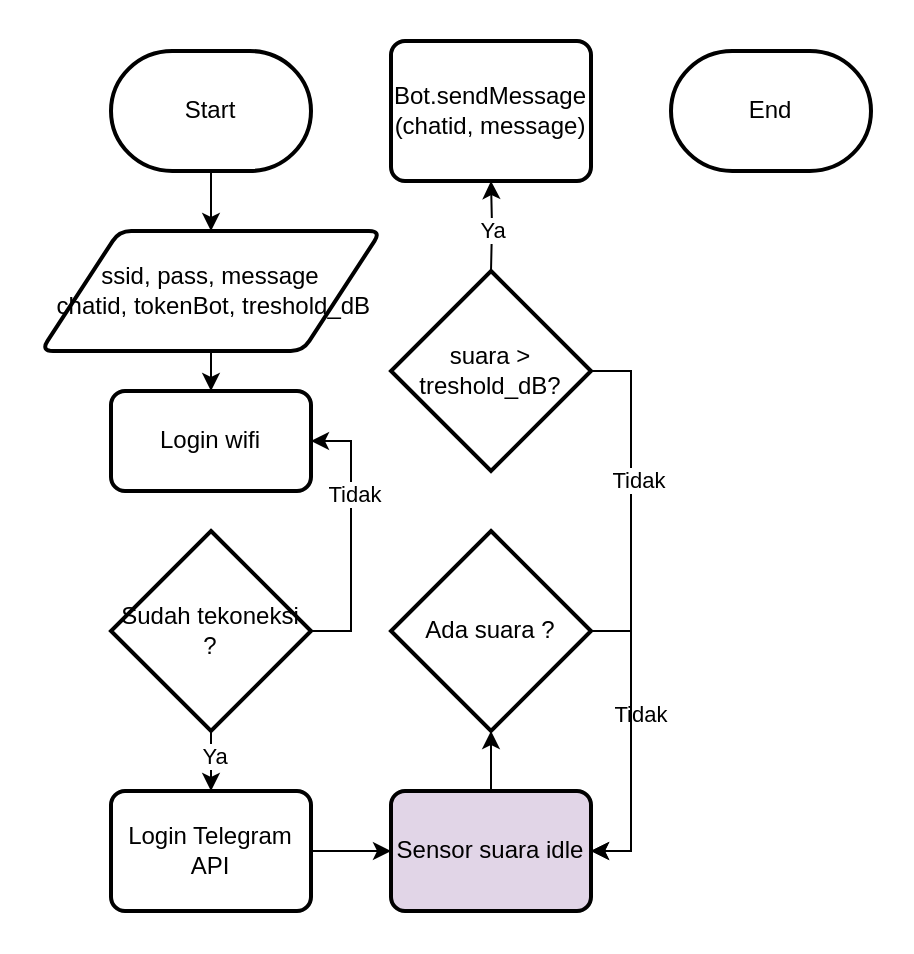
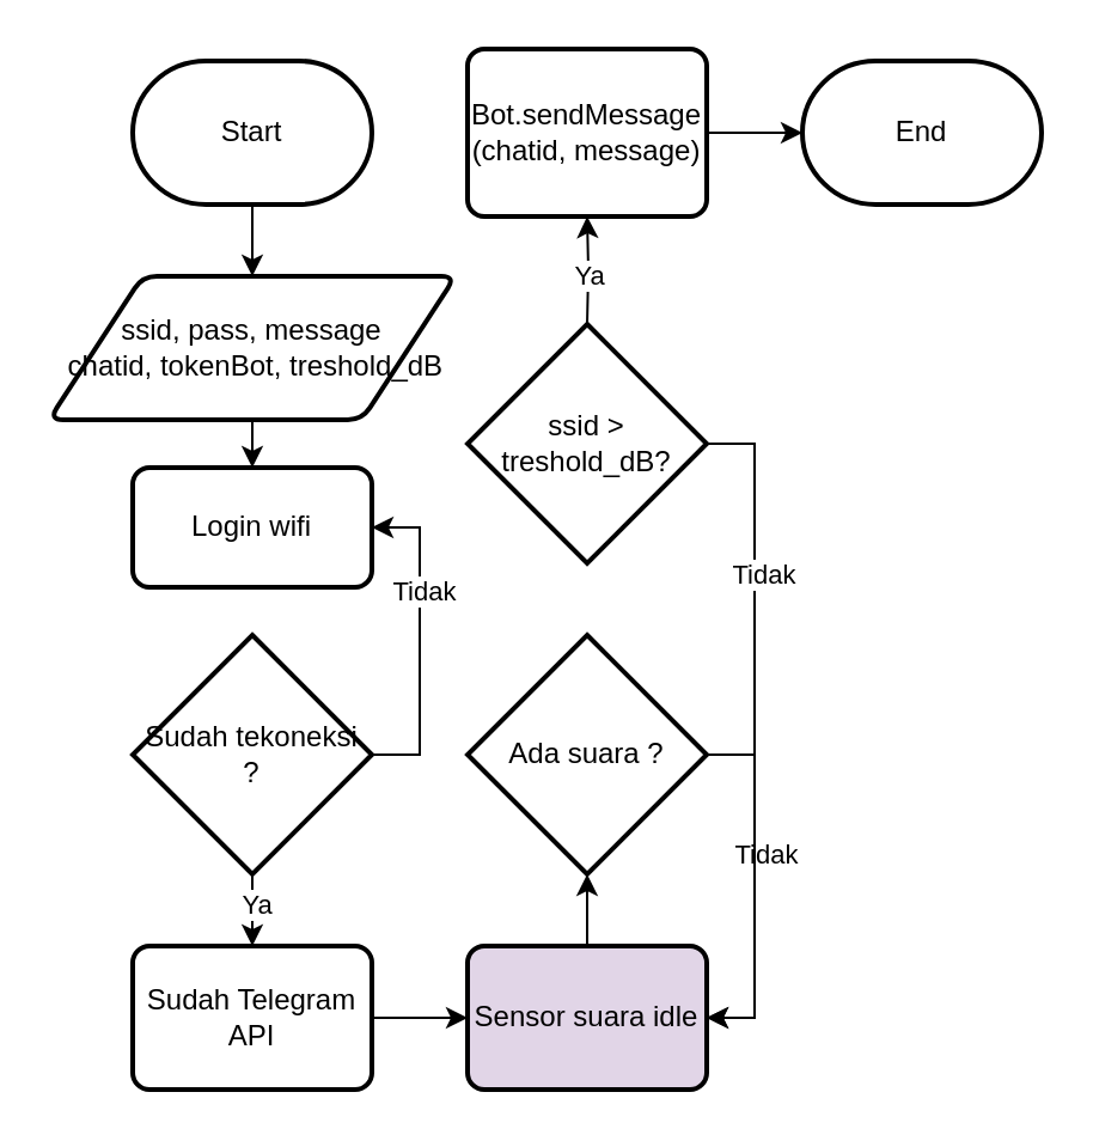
  <mxCell id="0" />
  <mxCell id="1" parent="0" />
  <mxCell id="2" style="edgeStyle=orthogonalEdgeStyle;rounded=0;orthogonalLoop=1;jettySize=auto;html=1;exitX=0.5;exitY=1;exitDx=0;exitDy=0;exitPerimeter=0;" parent="1" source="3" target="5" edge="1"><mxGeometry relative="1" as="geometry" /></mxCell>
  <mxCell id="3" value="Start" style="strokeWidth=2;html=1;shape=mxgraph.flowchart.terminator;whiteSpace=wrap;" parent="1" vertex="1"><mxGeometry x="55" y="25" width="100" height="60" as="geometry" /></mxCell>
  <mxCell id="4" style="edgeStyle=orthogonalEdgeStyle;rounded=0;orthogonalLoop=1;jettySize=auto;html=1;exitX=0.5;exitY=1;exitDx=0;exitDy=0;entryX=0.5;entryY=0;entryDx=0;entryDy=0;" edge="1" parent="1" source="5" target="6"><mxGeometry relative="1" as="geometry" /></mxCell>
  <mxCell id="5" value="ssid, pass, message&lt;br&gt;&amp;nbsp;chatid, tokenBot, treshold_dB" style="shape=parallelogram;html=1;strokeWidth=2;perimeter=parallelogramPerimeter;whiteSpace=wrap;rounded=1;arcSize=12;size=0.23;" parent="1" vertex="1"><mxGeometry x="20" y="115" width="170" height="60" as="geometry" /></mxCell>
  <mxCell id="6" value="Login wifi" style="rounded=1;whiteSpace=wrap;html=1;absoluteArcSize=1;arcSize=14;strokeWidth=2;" vertex="1" parent="1"><mxGeometry x="55" y="195" width="100" height="50" as="geometry" /></mxCell>
  <mxCell id="7" style="edgeStyle=orthogonalEdgeStyle;rounded=0;orthogonalLoop=1;jettySize=auto;html=1;exitX=1;exitY=0.5;exitDx=0;exitDy=0;exitPerimeter=0;entryX=1;entryY=0.5;entryDx=0;entryDy=0;" edge="1" parent="1" source="11" target="6"><mxGeometry relative="1" as="geometry" /></mxCell>
  <mxCell id="8" value="Tidak" style="edgeLabel;html=1;align=center;verticalAlign=middle;resizable=0;points=[];" vertex="1" connectable="0" parent="7"><mxGeometry x="0.316" y="-1" relative="1" as="geometry"><mxPoint as="offset" /></mxGeometry></mxCell>
  <mxCell id="9" style="edgeStyle=orthogonalEdgeStyle;rounded=0;orthogonalLoop=1;jettySize=auto;html=1;exitX=0.5;exitY=1;exitDx=0;exitDy=0;exitPerimeter=0;" edge="1" parent="1" source="11" target="13"><mxGeometry relative="1" as="geometry" /></mxCell>
  <mxCell id="10" value="Ya" style="edgeLabel;html=1;align=center;verticalAlign=middle;resizable=0;points=[];" vertex="1" connectable="0" parent="9"><mxGeometry x="0.277" y="1" relative="1" as="geometry"><mxPoint as="offset" /></mxGeometry></mxCell>
  <mxCell id="11" value="Sudah tekoneksi ?" style="strokeWidth=2;html=1;shape=mxgraph.flowchart.decision;whiteSpace=wrap;" vertex="1" parent="1"><mxGeometry x="55" y="265" width="100" height="100" as="geometry" /></mxCell>
  <mxCell id="12" style="edgeStyle=orthogonalEdgeStyle;rounded=0;orthogonalLoop=1;jettySize=auto;html=1;exitX=1;exitY=0.5;exitDx=0;exitDy=0;" edge="1" parent="1" source="13" target="15"><mxGeometry relative="1" as="geometry" /></mxCell>
- <mxCell id="13" value="Login Telegram API" style="rounded=1;whiteSpace=wrap;html=1;absoluteArcSize=1;arcSize=14;strokeWidth=2;" vertex="1" parent="1"><mxGeometry x="55" y="395" width="100" height="60" as="geometry" /></mxCell>
+ <mxCell id="13" value="Sudah Telegram API" style="rounded=1;whiteSpace=wrap;html=1;absoluteArcSize=1;arcSize=14;strokeWidth=2;" vertex="1" parent="1"><mxGeometry x="55" y="395" width="100" height="60" as="geometry" /></mxCell>
  <mxCell id="14" style="edgeStyle=orthogonalEdgeStyle;rounded=0;orthogonalLoop=1;jettySize=auto;html=1;entryX=0.5;entryY=1;entryDx=0;entryDy=0;entryPerimeter=0;" edge="1" parent="1" source="15" target="19"><mxGeometry relative="1" as="geometry" /></mxCell>
  <mxCell id="15" value="Sensor suara idle" style="rounded=1;whiteSpace=wrap;html=1;absoluteArcSize=1;arcSize=14;strokeWidth=2;fillColor=#e1d5e7;" vertex="1" parent="1"><mxGeometry x="195" y="395" width="100" height="60" as="geometry" /></mxCell>
  <mxCell id="16" style="edgeStyle=orthogonalEdgeStyle;rounded=0;orthogonalLoop=1;jettySize=auto;html=1;exitX=0.5;exitY=1;exitDx=0;exitDy=0;" edge="1" parent="1" source="15" target="15"><mxGeometry relative="1" as="geometry" /></mxCell>
  <mxCell id="17" style="edgeStyle=orthogonalEdgeStyle;rounded=0;orthogonalLoop=1;jettySize=auto;html=1;exitX=1;exitY=0.5;exitDx=0;exitDy=0;exitPerimeter=0;entryX=1;entryY=0.5;entryDx=0;entryDy=0;" edge="1" parent="1" source="19" target="15"><mxGeometry relative="1" as="geometry" /></mxCell>
  <mxCell id="18" value="Tidak" style="edgeLabel;html=1;align=center;verticalAlign=middle;resizable=0;points=[];" vertex="1" connectable="0" parent="17"><mxGeometry x="-0.189" y="4" relative="1" as="geometry"><mxPoint as="offset" /></mxGeometry></mxCell>
  <mxCell id="19" value="Ada suara ?" style="strokeWidth=2;html=1;shape=mxgraph.flowchart.decision;whiteSpace=wrap;" vertex="1" parent="1"><mxGeometry x="195" y="265" width="100" height="100" as="geometry" /></mxCell>
  <mxCell id="20" style="edgeStyle=orthogonalEdgeStyle;rounded=0;orthogonalLoop=1;jettySize=auto;html=1;entryX=1;entryY=0.5;entryDx=0;entryDy=0;" edge="1" parent="1" source="24" target="15"><mxGeometry relative="1" as="geometry"><Array as="points"><mxPoint x="315" y="185" /><mxPoint x="315" y="425" /></Array></mxGeometry></mxCell>
  <mxCell id="21" value="Tidak" style="edgeLabel;html=1;align=center;verticalAlign=middle;resizable=0;points=[];" vertex="1" connectable="0" parent="20"><mxGeometry x="-0.471" y="3" relative="1" as="geometry"><mxPoint as="offset" /></mxGeometry></mxCell>
  <mxCell id="22" style="edgeStyle=orthogonalEdgeStyle;rounded=0;orthogonalLoop=1;jettySize=auto;html=1;" edge="1" parent="1" target="26"><mxGeometry relative="1" as="geometry"><mxPoint x="245" y="135" as="sourcePoint" /></mxGeometry></mxCell>
  <mxCell id="23" value="Ya" style="edgeLabel;html=1;align=center;verticalAlign=middle;resizable=0;points=[];" vertex="1" connectable="0" parent="22"><mxGeometry x="-0.704" relative="1" as="geometry"><mxPoint y="-13.33" as="offset" /></mxGeometry></mxCell>
- <mxCell id="24" value="suara &amp;gt; treshold_dB?" style="strokeWidth=2;html=1;shape=mxgraph.flowchart.decision;whiteSpace=wrap;" vertex="1" parent="1"><mxGeometry x="195" y="135" width="100" height="100" as="geometry" /></mxCell>
+ <mxCell id="24" value="ssid &amp;gt; treshold_dB?" style="strokeWidth=2;html=1;shape=mxgraph.flowchart.decision;whiteSpace=wrap;" vertex="1" parent="1"><mxGeometry x="195" y="135" width="100" height="100" as="geometry" /></mxCell>
+ <mxCell id="25" style="edgeStyle=orthogonalEdgeStyle;rounded=0;orthogonalLoop=1;jettySize=auto;html=1;exitX=1;exitY=0.5;exitDx=0;exitDy=0;" edge="1" parent="1" source="26" target="27"><mxGeometry relative="1" as="geometry" /></mxCell>
  <mxCell id="26" value="Bot.sendMessage (chatid, message)" style="rounded=1;whiteSpace=wrap;html=1;absoluteArcSize=1;arcSize=14;strokeWidth=2;" vertex="1" parent="1"><mxGeometry x="195" y="20" width="100" height="70" as="geometry" /></mxCell>
  <mxCell id="27" value="End" style="strokeWidth=2;html=1;shape=mxgraph.flowchart.terminator;whiteSpace=wrap;" vertex="1" parent="1"><mxGeometry x="335" y="25" width="100" height="60" as="geometry" /></mxCell>
